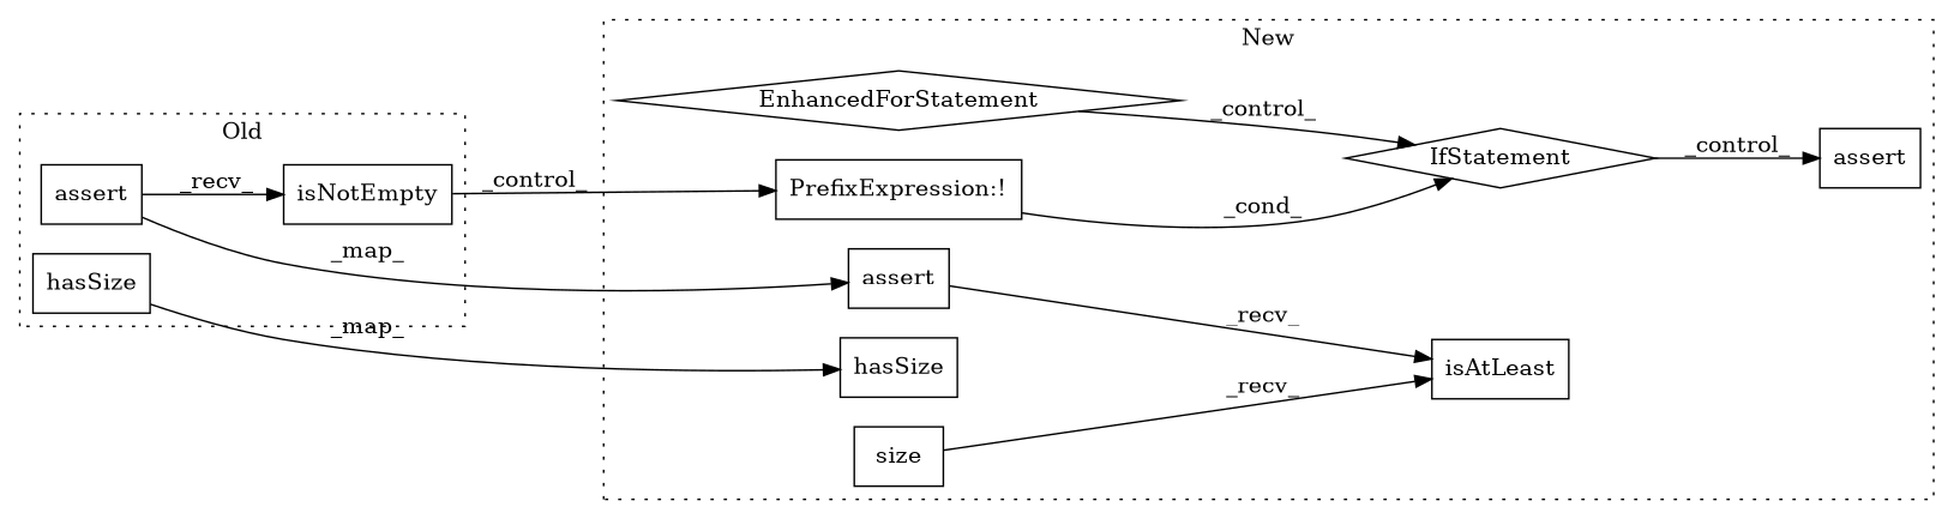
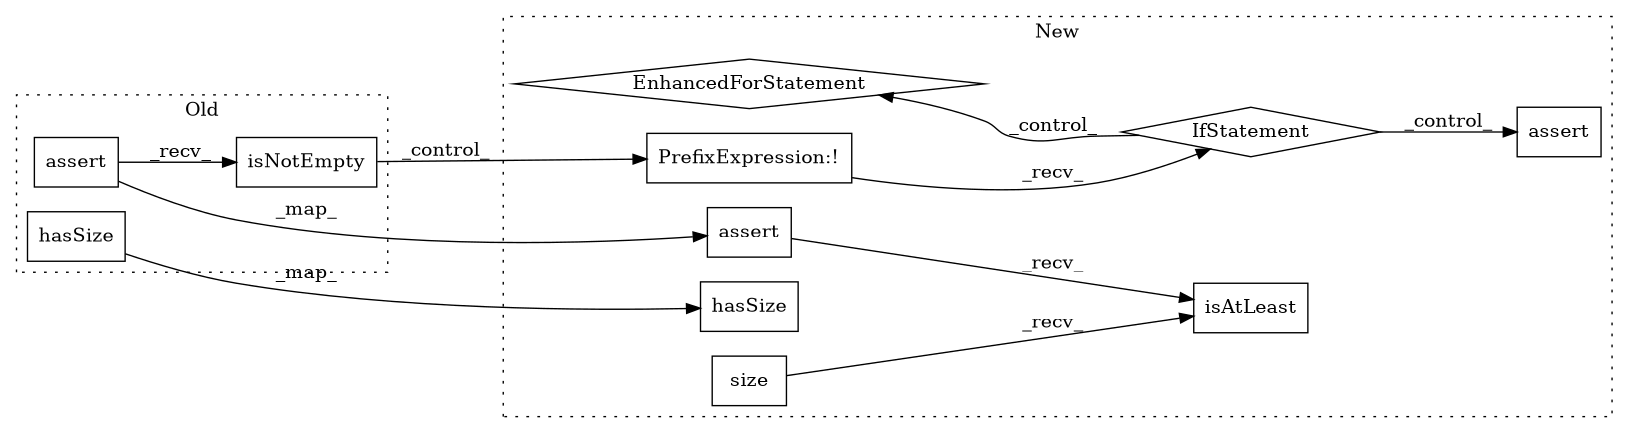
  digraph {
    rankdir=LR
    node [a=32 l="11,1" shape=box]
    n1 [l="8,1" label=hasSize s="10020,10049"]
    n2 [label=assert s="9932,9963"]
    n3 [l=12 label=isNotEmpty s=9965]
    n4 [l="8,1" label=hasSize s="8463,8492"]
    n5 [l="10,1" label=isAtLeast s="8227,8269"]
    n6 [label=assert s="8196,8225"]
    n7 [l=6 label=size s=8263]
    n8 [a=70 l="5,2" label=EnhancedForStatement s="8584,8622" shape=diamond]
    n9 [label=assert s="8816,8842"]
    n10 [a=25 l="4,2" label=IfStatement s="8765,8802" shape=diamond]
    n11 [a=38 l=1 label="PrefixExpression:!" s=8791]
    subgraph cluster_1 {
      label=Old
      style=dotted
      n1
      n2
      n3
    }
    subgraph cluster_2 {
      label=New
      style=dotted
      n4
      n5
      n6
      n7
      n8
      n9
      n10
      n11
    }
    n1 -> n4 [label=_map_]
    n2 -> n3 [label=_recv_]
    n2 -> n6 [label=_map_]
    n3 -> n11 [label=_control_]
    n6 -> n5 [label=_recv_]
    n7 -> n5 [label=_recv_]
-   n8 -> n10 [label=_control_]
+   n10 -> n8 [label=_control_]
    n10 -> n9 [label=_control_]
-   n11 -> n10 [label=_cond_]
+   n11 -> n10 [label=_recv_]
  }
